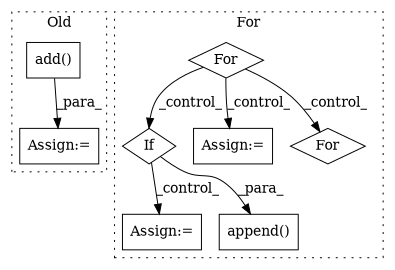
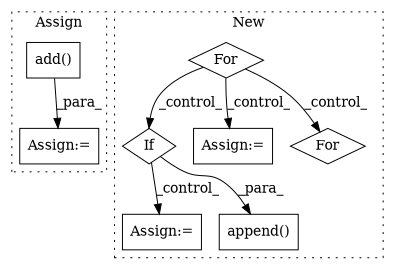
  digraph {
    node [a=68 l=3 shape=box]
    n1 [a=75 l="9,30" label="add()" s="2391,2401"]
    n2 [label="Assign:=" s=2388]
    n3 [a=107 l="4,14" label=For s="1705,1735" shape=diamond]
    n4 [label="Assign:=" s=2205]
    n5 [a=96 label=If s=1942 shape=diamond]
    n6 [label="Assign:=" s=1881]
    n7 [a=107 l="4,18" label=For s="3040,3090" shape=diamond]
    n8 [a=75 l="24,1" label="append()" s="1985,2010"]
    subgraph cluster_1 {
-     label=Old
+     label=Assign
      style=dotted
      n1
      n2
    }
    subgraph cluster_2 {
-     label=For
+     label=New
      style=dotted
      n3
      n4
      n5
      n6
      n7
      n8
    }
    n1 -> n2 [label=_para_]
    n3 -> n5 [label=_control_]
    n3 -> n6 [label=_control_]
    n3 -> n7 [label=_control_]
    n5 -> n4 [label=_control_]
    n5 -> n8 [label=_para_]
  }
